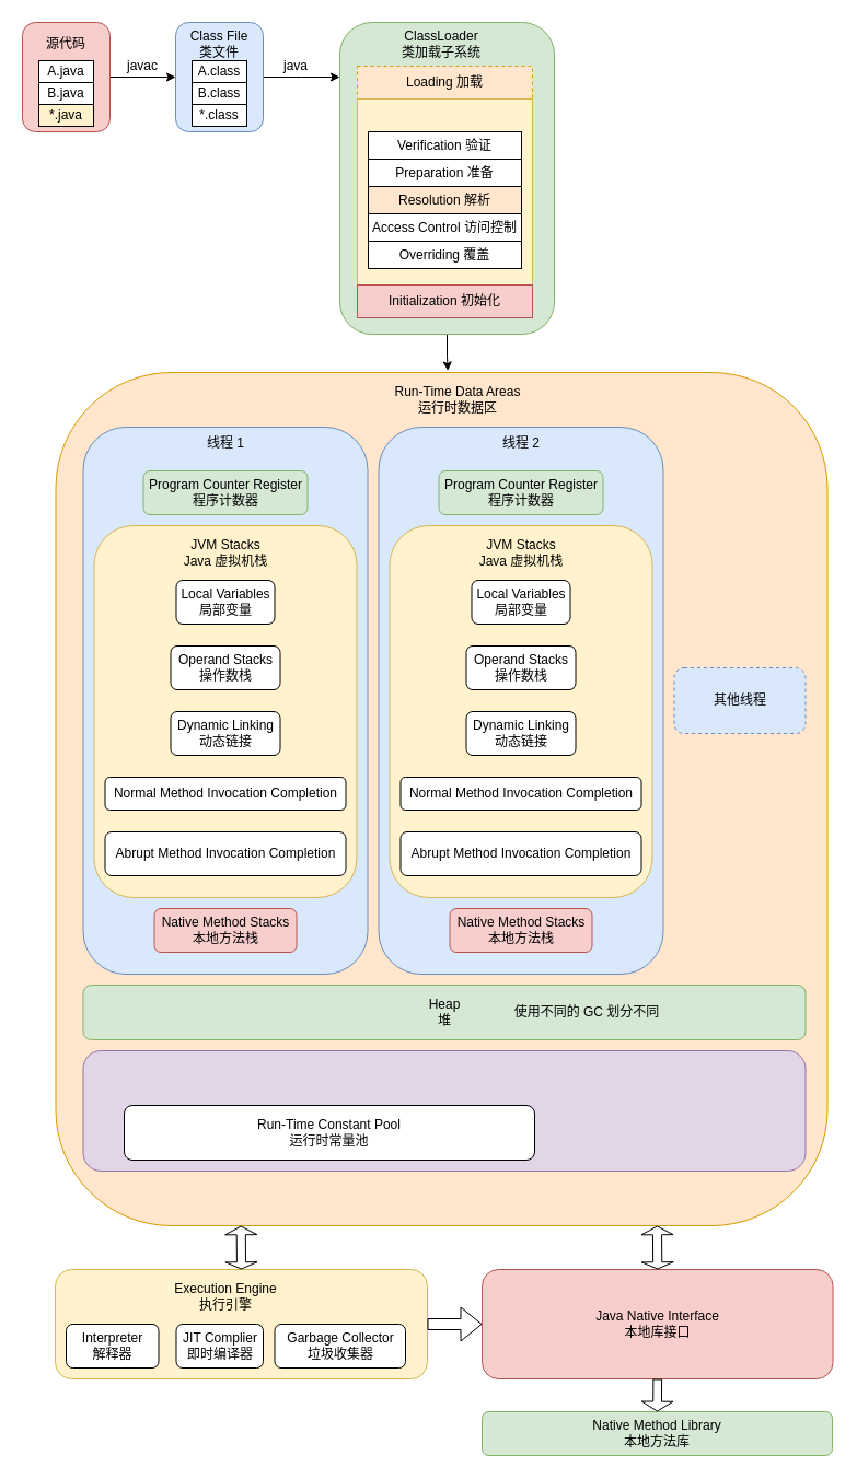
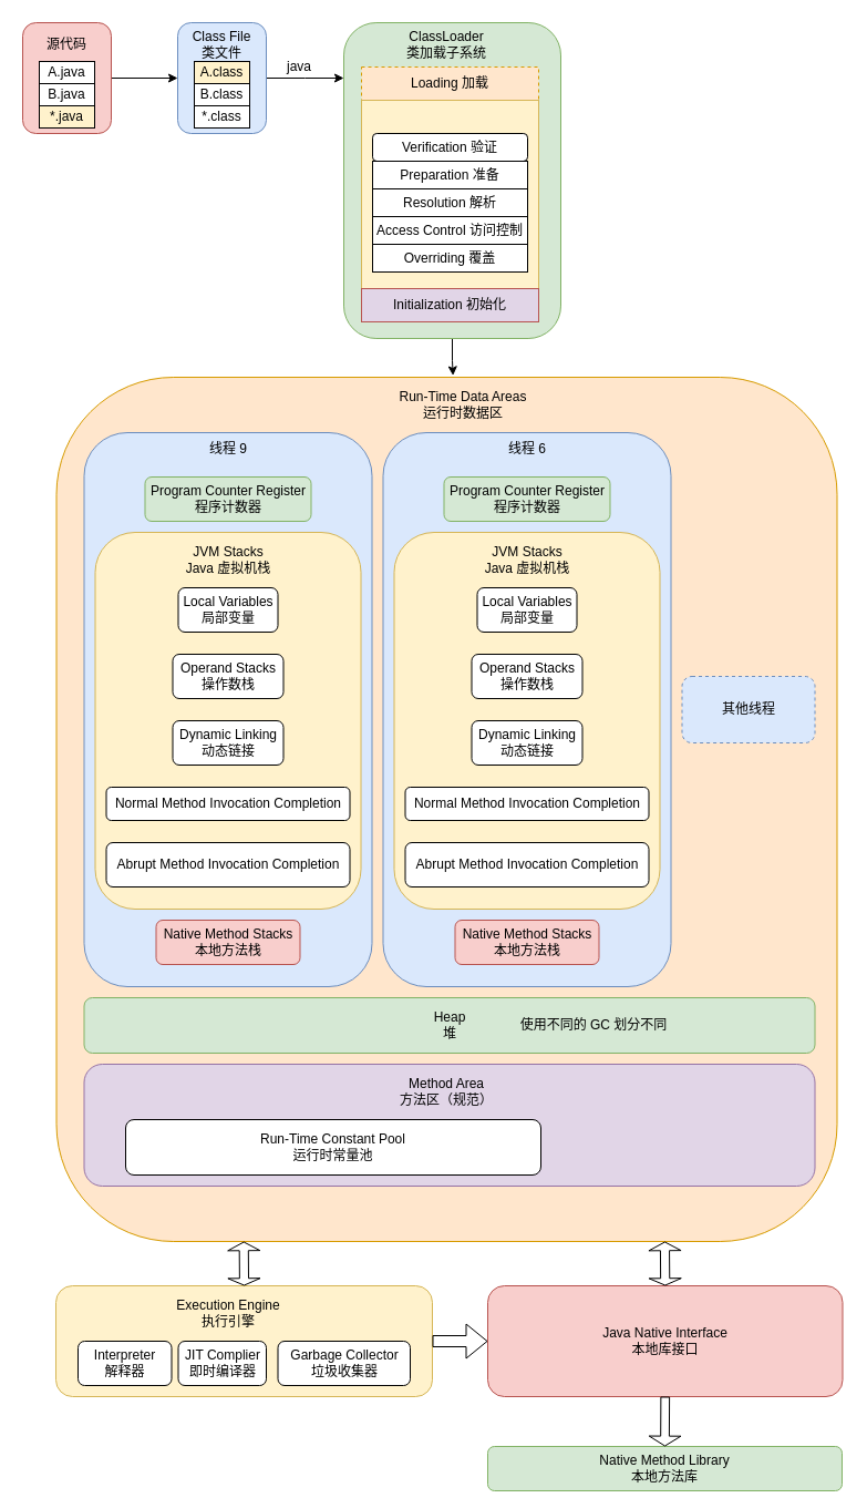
  <mxCell id="0" />
  <mxCell id="1" parent="0" />
  <mxCell id="2" value="" style="rounded=1;whiteSpace=wrap;html=1;fillColor=#ffe6cc;strokeColor=#d79b00;" parent="1" vertex="1"><mxGeometry x="50.5" y="340" width="705" height="780" as="geometry" /></mxCell>
  <mxCell id="3" value="" style="rounded=1;whiteSpace=wrap;html=1;fillColor=#dae8fc;strokeColor=#6c8ebf;" vertex="1" parent="1"><mxGeometry x="75.5" y="390" width="260" height="500" as="geometry" /></mxCell>
  <mxCell id="4" style="edgeStyle=orthogonalEdgeStyle;rounded=0;orthogonalLoop=1;jettySize=auto;html=1;" parent="1" source="5" edge="1"><mxGeometry relative="1" as="geometry"><mxPoint x="310" y="70" as="targetPoint" /></mxGeometry></mxCell>
  <mxCell id="5" value="" style="rounded=1;whiteSpace=wrap;html=1;fillColor=#dae8fc;strokeColor=#6c8ebf;" parent="1" vertex="1"><mxGeometry x="160" y="20" width="80" height="100" as="geometry" /></mxCell>
  <mxCell id="6" style="edgeStyle=orthogonalEdgeStyle;rounded=0;orthogonalLoop=1;jettySize=auto;html=1;entryX=0.508;entryY=-0.002;entryDx=0;entryDy=0;entryPerimeter=0;" edge="1" parent="1" source="7" target="2"><mxGeometry relative="1" as="geometry" /></mxCell>
  <mxCell id="7" value="" style="rounded=1;whiteSpace=wrap;html=1;fillColor=#d5e8d4;strokeColor=#82b366;" parent="1" vertex="1"><mxGeometry x="310" y="20" width="196" height="285" as="geometry" /></mxCell>
  <mxCell id="8" value="" style="rounded=1;whiteSpace=wrap;html=1;fillColor=#fff2cc;strokeColor=#d6b656;" parent="1" vertex="1"><mxGeometry x="50" y="1160" width="340" height="100" as="geometry" /></mxCell>
  <mxCell id="9" value="Java Native Interface&lt;br&gt;本地库接口" style="rounded=1;whiteSpace=wrap;html=1;fillColor=#f8cecc;strokeColor=#b85450;" parent="1" vertex="1"><mxGeometry x="440" y="1160" width="320.5" height="100" as="geometry" /></mxCell>
  <mxCell id="10" value="Class File&lt;br&gt;类文件" style="text;html=1;strokeColor=none;fillColor=none;align=center;verticalAlign=middle;whiteSpace=wrap;rounded=0;" parent="1" vertex="1"><mxGeometry x="170" y="25" width="60" height="30" as="geometry" /></mxCell>
- <mxCell id="11" value="A.class" style="rounded=0;whiteSpace=wrap;html=1;" parent="1" vertex="1"><mxGeometry x="175" y="55" width="50" height="20" as="geometry" /></mxCell>
+ <mxCell id="11" value="A.class" style="rounded=0;whiteSpace=wrap;html=1;fillColor=#fff2cc;" parent="1" vertex="1"><mxGeometry x="175" y="55" width="50" height="20" as="geometry" /></mxCell>
  <mxCell id="12" value="B.class" style="rounded=0;whiteSpace=wrap;html=1;" parent="1" vertex="1"><mxGeometry x="175" y="75" width="50" height="20" as="geometry" /></mxCell>
  <mxCell id="13" value="*.class" style="rounded=0;whiteSpace=wrap;html=1;" parent="1" vertex="1"><mxGeometry x="175" y="95" width="50" height="20" as="geometry" /></mxCell>
  <mxCell id="14" style="edgeStyle=orthogonalEdgeStyle;rounded=0;orthogonalLoop=1;jettySize=auto;html=1;entryX=0;entryY=0.5;entryDx=0;entryDy=0;" parent="1" source="15" target="5" edge="1"><mxGeometry relative="1" as="geometry" /></mxCell>
  <mxCell id="15" value="" style="rounded=1;whiteSpace=wrap;html=1;fillColor=#f8cecc;strokeColor=#b85450;" parent="1" vertex="1"><mxGeometry x="20" y="20" width="80" height="100" as="geometry" /></mxCell>
  <mxCell id="16" value="源代码" style="text;html=1;strokeColor=none;fillColor=none;align=center;verticalAlign=middle;whiteSpace=wrap;rounded=0;" parent="1" vertex="1"><mxGeometry x="30" y="25" width="60" height="30" as="geometry" /></mxCell>
  <mxCell id="17" value="A.java" style="rounded=0;whiteSpace=wrap;html=1;" parent="1" vertex="1"><mxGeometry x="35" y="55" width="50" height="20" as="geometry" /></mxCell>
  <mxCell id="18" value="B.java" style="rounded=0;whiteSpace=wrap;html=1;" parent="1" vertex="1"><mxGeometry x="35" y="75" width="50" height="20" as="geometry" /></mxCell>
  <mxCell id="19" value="*.java" style="rounded=0;whiteSpace=wrap;html=1;fillColor=#fff2cc;" parent="1" vertex="1"><mxGeometry x="35" y="95" width="50" height="20" as="geometry" /></mxCell>
- <mxCell id="20" value="javac" style="text;html=1;strokeColor=none;fillColor=none;align=center;verticalAlign=middle;whiteSpace=wrap;rounded=0;" parent="1" vertex="1"><mxGeometry x="100" y="45" width="60" height="30" as="geometry" /></mxCell>
  <mxCell id="21" value="java" style="text;html=1;strokeColor=none;fillColor=none;align=center;verticalAlign=middle;whiteSpace=wrap;rounded=0;" parent="1" vertex="1"><mxGeometry x="240" y="45" width="60" height="30" as="geometry" /></mxCell>
  <mxCell id="22" value="ClassLoader&lt;br&gt;类加载子系统" style="text;html=1;strokeColor=none;fillColor=none;align=center;verticalAlign=middle;whiteSpace=wrap;rounded=0;" parent="1" vertex="1"><mxGeometry x="363" y="25" width="80" height="30" as="geometry" /></mxCell>
  <mxCell id="23" value="Loading 加载" style="rounded=0;whiteSpace=wrap;html=1;fillColor=#ffe6cc;strokeColor=#d79b00;dashed=1;" parent="1" vertex="1"><mxGeometry x="326" y="60" width="160" height="30" as="geometry" /></mxCell>
  <mxCell id="24" value="" style="rounded=0;whiteSpace=wrap;html=1;fillColor=#fff2cc;strokeColor=#d6b656;" parent="1" vertex="1"><mxGeometry x="326" y="90" width="160" height="175" as="geometry" /></mxCell>
- <mxCell id="25" value="Initialization 初始化" style="rounded=0;whiteSpace=wrap;html=1;fillColor=#f8cecc;strokeColor=#b85450;" parent="1" vertex="1"><mxGeometry x="326" y="260" width="160" height="30" as="geometry" /></mxCell>
- <mxCell id="26" value="Verification 验证" style="rounded=0;whiteSpace=wrap;html=1;" parent="1" vertex="1"><mxGeometry x="336" y="120" width="140" height="25" as="geometry" /></mxCell>
+ <mxCell id="25" value="Initialization 初始化" style="rounded=0;whiteSpace=wrap;html=1;fillColor=#e1d5e7;strokeColor=#b85450;" parent="1" vertex="1"><mxGeometry x="326" y="260" width="160" height="30" as="geometry" /></mxCell>
+ <mxCell id="26" value="Verification 验证" style="whiteSpace=wrap;html=1;rounded=1;" parent="1" vertex="1"><mxGeometry x="336" y="120" width="140" height="25" as="geometry" /></mxCell>
  <mxCell id="27" value="Preparation 准备" style="rounded=0;whiteSpace=wrap;html=1;" parent="1" vertex="1"><mxGeometry x="336" y="145" width="140" height="25" as="geometry" /></mxCell>
- <mxCell id="28" value="Resolution 解析" style="rounded=0;whiteSpace=wrap;html=1;fillColor=#ffe6cc;" parent="1" vertex="1"><mxGeometry x="336" y="170" width="140" height="25" as="geometry" /></mxCell>
+ <mxCell id="28" value="Resolution 解析" style="rounded=0;whiteSpace=wrap;html=1;" parent="1" vertex="1"><mxGeometry x="336" y="170" width="140" height="25" as="geometry" /></mxCell>
  <mxCell id="29" value="Access Control 访问控制" style="rounded=0;whiteSpace=wrap;html=1;" parent="1" vertex="1"><mxGeometry x="336" y="195" width="140" height="25" as="geometry" /></mxCell>
  <mxCell id="30" value="Overriding 覆盖" style="rounded=0;whiteSpace=wrap;html=1;" parent="1" vertex="1"><mxGeometry x="336" y="220" width="140" height="25" as="geometry" /></mxCell>
  <mxCell id="31" value="Run-Time Data Areas&lt;br&gt;运行时数据区" style="text;html=1;strokeColor=none;fillColor=none;align=center;verticalAlign=middle;whiteSpace=wrap;rounded=0;" vertex="1" parent="1"><mxGeometry x="353" y="350" width="130" height="30" as="geometry" /></mxCell>
  <mxCell id="32" value="&lt;span style=&quot;&quot;&gt;Program Counter Register&lt;/span&gt;&lt;br style=&quot;&quot;&gt;&lt;span style=&quot;&quot;&gt;程序计数器&lt;/span&gt;" style="rounded=1;whiteSpace=wrap;html=1;fillColor=#d5e8d4;strokeColor=#82b366;" vertex="1" parent="1"><mxGeometry x="130.5" y="430" width="150" height="40" as="geometry" /></mxCell>
  <mxCell id="33" value="" style="rounded=1;whiteSpace=wrap;html=1;fillColor=#fff2cc;strokeColor=#d6b656;" vertex="1" parent="1"><mxGeometry x="85.5" y="480" width="240" height="340" as="geometry" /></mxCell>
  <mxCell id="34" value="JVM Stacks&lt;br&gt;Java 虚拟机栈" style="text;html=1;strokeColor=none;fillColor=none;align=center;verticalAlign=middle;whiteSpace=wrap;rounded=0;" vertex="1" parent="1"><mxGeometry x="160.5" y="490" width="90" height="30" as="geometry" /></mxCell>
  <mxCell id="35" value="Heap&lt;br&gt;堆" style="rounded=1;whiteSpace=wrap;html=1;fillColor=#d5e8d4;strokeColor=#82b366;" vertex="1" parent="1"><mxGeometry x="75.5" y="900" width="660" height="50" as="geometry" /></mxCell>
  <mxCell id="36" value="" style="rounded=1;whiteSpace=wrap;html=1;fillColor=#e1d5e7;strokeColor=#9673a6;" vertex="1" parent="1"><mxGeometry x="75.5" y="960" width="660" height="110" as="geometry" /></mxCell>
  <mxCell id="37" value="Run-Time Constant Pool&lt;br&gt;运行时常量池" style="rounded=1;whiteSpace=wrap;html=1;" vertex="1" parent="1"><mxGeometry x="113" y="1010" width="375" height="50" as="geometry" /></mxCell>
  <mxCell id="38" value="Native Method Stacks&lt;br&gt;本地方法栈" style="rounded=1;whiteSpace=wrap;html=1;fillColor=#f8cecc;strokeColor=#b85450;" vertex="1" parent="1"><mxGeometry x="140.5" y="830" width="130" height="40" as="geometry" /></mxCell>
  <mxCell id="39" value="Local Variables&lt;br&gt;局部变量" style="rounded=1;whiteSpace=wrap;html=1;" vertex="1" parent="1"><mxGeometry x="160.5" y="530" width="90" height="40" as="geometry" /></mxCell>
  <mxCell id="40" value="Operand Stacks&lt;br&gt;操作数栈" style="rounded=1;whiteSpace=wrap;html=1;" vertex="1" parent="1"><mxGeometry x="155.5" y="590" width="100" height="40" as="geometry" /></mxCell>
  <mxCell id="41" value="Dynamic Linking&lt;br&gt;动态链接" style="rounded=1;whiteSpace=wrap;html=1;" vertex="1" parent="1"><mxGeometry x="155.5" y="650" width="100" height="40" as="geometry" /></mxCell>
  <mxCell id="42" value="Normal Method Invocation Completion" style="rounded=1;whiteSpace=wrap;html=1;" vertex="1" parent="1"><mxGeometry x="95.5" y="710" width="220" height="30" as="geometry" /></mxCell>
  <mxCell id="43" value="Abrupt Method Invocation Completion" style="rounded=1;whiteSpace=wrap;html=1;" vertex="1" parent="1"><mxGeometry x="95.5" y="760" width="220" height="40" as="geometry" /></mxCell>
- <mxCell id="44" value="线程 1" style="text;html=1;strokeColor=none;fillColor=none;align=center;verticalAlign=middle;whiteSpace=wrap;rounded=0;" vertex="1" parent="1"><mxGeometry x="175.5" y="390" width="60" height="30" as="geometry" /></mxCell>
+ <mxCell id="44" value="线程 9" style="text;html=1;strokeColor=none;fillColor=none;align=center;verticalAlign=middle;whiteSpace=wrap;rounded=0;" vertex="1" parent="1"><mxGeometry x="175.5" y="390" width="60" height="30" as="geometry" /></mxCell>
+ <mxCell id="45" value="Method Area&lt;br&gt;方法区（规范）" style="text;html=1;strokeColor=none;fillColor=none;align=center;verticalAlign=middle;whiteSpace=wrap;rounded=0;" vertex="1" parent="1"><mxGeometry x="358" y="970" width="90" height="30" as="geometry" /></mxCell>
  <mxCell id="46" value="" style="rounded=1;whiteSpace=wrap;html=1;fillColor=#dae8fc;strokeColor=#6c8ebf;" vertex="1" parent="1"><mxGeometry x="345.5" y="390" width="260" height="500" as="geometry" /></mxCell>
  <mxCell id="47" value="&lt;span style=&quot;&quot;&gt;Program Counter Register&lt;/span&gt;&lt;br style=&quot;&quot;&gt;&lt;span style=&quot;&quot;&gt;程序计数器&lt;/span&gt;" style="rounded=1;whiteSpace=wrap;html=1;fillColor=#d5e8d4;strokeColor=#82b366;" vertex="1" parent="1"><mxGeometry x="400.5" y="430" width="150" height="40" as="geometry" /></mxCell>
  <mxCell id="48" value="" style="rounded=1;whiteSpace=wrap;html=1;fillColor=#fff2cc;strokeColor=#d6b656;" vertex="1" parent="1"><mxGeometry x="355.5" y="480" width="240" height="340" as="geometry" /></mxCell>
  <mxCell id="49" value="JVM Stacks&lt;br&gt;Java 虚拟机栈" style="text;html=1;strokeColor=none;fillColor=none;align=center;verticalAlign=middle;whiteSpace=wrap;rounded=0;" vertex="1" parent="1"><mxGeometry x="430.5" y="490" width="90" height="30" as="geometry" /></mxCell>
  <mxCell id="50" value="Native Method Stacks&lt;br&gt;本地方法栈" style="rounded=1;whiteSpace=wrap;html=1;fillColor=#f8cecc;strokeColor=#b85450;" vertex="1" parent="1"><mxGeometry x="410.5" y="830" width="130" height="40" as="geometry" /></mxCell>
  <mxCell id="51" value="Local Variables&lt;br&gt;局部变量" style="rounded=1;whiteSpace=wrap;html=1;" vertex="1" parent="1"><mxGeometry x="430.5" y="530" width="90" height="40" as="geometry" /></mxCell>
  <mxCell id="52" value="Operand Stacks&lt;br&gt;操作数栈" style="rounded=1;whiteSpace=wrap;html=1;" vertex="1" parent="1"><mxGeometry x="425.5" y="590" width="100" height="40" as="geometry" /></mxCell>
  <mxCell id="53" value="Dynamic Linking&lt;br&gt;动态链接" style="rounded=1;whiteSpace=wrap;html=1;" vertex="1" parent="1"><mxGeometry x="425.5" y="650" width="100" height="40" as="geometry" /></mxCell>
  <mxCell id="54" value="Normal Method Invocation Completion" style="rounded=1;whiteSpace=wrap;html=1;" vertex="1" parent="1"><mxGeometry x="365.5" y="710" width="220" height="30" as="geometry" /></mxCell>
  <mxCell id="55" value="Abrupt Method Invocation Completion" style="rounded=1;whiteSpace=wrap;html=1;" vertex="1" parent="1"><mxGeometry x="365.5" y="760" width="220" height="40" as="geometry" /></mxCell>
- <mxCell id="56" value="线程 2" style="text;html=1;strokeColor=none;fillColor=none;align=center;verticalAlign=middle;whiteSpace=wrap;rounded=0;" vertex="1" parent="1"><mxGeometry x="445.5" y="390" width="60" height="30" as="geometry" /></mxCell>
+ <mxCell id="56" value="线程 6" style="text;html=1;strokeColor=none;fillColor=none;align=center;verticalAlign=middle;whiteSpace=wrap;rounded=0;" vertex="1" parent="1"><mxGeometry x="445.5" y="390" width="60" height="30" as="geometry" /></mxCell>
  <mxCell id="57" value="其他线程" style="rounded=1;whiteSpace=wrap;html=1;fillColor=#dae8fc;strokeColor=#6c8ebf;dashed=1;" vertex="1" parent="1"><mxGeometry x="615.5" y="610" width="120" height="60" as="geometry" /></mxCell>
  <mxCell id="58" value="使用不同的 GC 划分不同" style="text;html=1;strokeColor=none;fillColor=none;align=center;verticalAlign=middle;whiteSpace=wrap;rounded=0;" vertex="1" parent="1"><mxGeometry x="460.5" y="910" width="149.5" height="30" as="geometry" /></mxCell>
- <mxCell id="59" value="Interpreter&lt;br&gt;解释器" style="rounded=1;whiteSpace=wrap;html=1;" vertex="1" parent="1"><mxGeometry x="60" y="1210" width="84.5" height="40" as="geometry" /></mxCell>
+ <mxCell id="59" value="Interpreter&lt;br&gt;解释器" style="rounded=1;whiteSpace=wrap;html=1;" vertex="1" parent="1"><mxGeometry x="70" y="1210" width="84.5" height="40" as="geometry" /></mxCell>
  <mxCell id="60" value="JIT Complier&lt;br&gt;即时编译器" style="rounded=1;whiteSpace=wrap;html=1;" vertex="1" parent="1"><mxGeometry x="160.5" y="1210" width="79.5" height="40" as="geometry" /></mxCell>
  <mxCell id="61" value="Garbage Collector&lt;br&gt;垃圾收集器" style="rounded=1;whiteSpace=wrap;html=1;" vertex="1" parent="1"><mxGeometry x="250.5" y="1210" width="119.5" height="40" as="geometry" /></mxCell>
  <mxCell id="62" value="Execution Engine&lt;br&gt;执行引擎" style="text;html=1;strokeColor=none;fillColor=none;align=center;verticalAlign=middle;whiteSpace=wrap;rounded=0;" vertex="1" parent="1"><mxGeometry x="150.5" y="1170" width="110" height="30" as="geometry" /></mxCell>
  <mxCell id="63" value="" style="shape=flexArrow;endArrow=classic;startArrow=classic;html=1;rounded=0;exitX=0.5;exitY=0;exitDx=0;exitDy=0;width=8.122;startSize=1.746;endSize=2.247;entryX=0.24;entryY=1;entryDx=0;entryDy=0;entryPerimeter=0;" edge="1" parent="1" source="8" target="2"><mxGeometry width="100" height="100" relative="1" as="geometry"><mxPoint x="360" y="1120" as="sourcePoint" /><mxPoint x="405" y="1120" as="targetPoint" /></mxGeometry></mxCell>
  <mxCell id="64" value="" style="shape=flexArrow;endArrow=classic;startArrow=classic;html=1;rounded=0;exitX=0.5;exitY=0;exitDx=0;exitDy=0;width=8.122;startSize=1.746;endSize=2.247;entryX=0.24;entryY=1;entryDx=0;entryDy=0;entryPerimeter=0;" edge="1" parent="1"><mxGeometry width="100" height="100" relative="1" as="geometry"><mxPoint x="600.25" y="1160" as="sourcePoint" /><mxPoint x="599.95" y="1120" as="targetPoint" /></mxGeometry></mxCell>
  <mxCell id="65" value="" style="shape=flexArrow;endArrow=classic;html=1;rounded=0;exitX=1;exitY=0.5;exitDx=0;exitDy=0;" edge="1" parent="1" source="8" target="9"><mxGeometry width="50" height="50" relative="1" as="geometry"><mxPoint x="410" y="1070" as="sourcePoint" /><mxPoint x="460" y="1020" as="targetPoint" /></mxGeometry></mxCell>
- <mxCell id="66" value="Native Method Library&lt;br&gt;本地方法库" style="rounded=1;whiteSpace=wrap;html=1;fillColor=#d5e8d4;strokeColor=#82b366;" vertex="1" parent="1"><mxGeometry x="440" y="1290" width="320" height="40" as="geometry" /></mxCell>
+ <mxCell id="66" value="Native Method Library&lt;br&gt;本地方法库" style="rounded=1;whiteSpace=wrap;html=1;fillColor=#d5e8d4;strokeColor=#82b366;" vertex="1" parent="1"><mxGeometry x="440" y="1305" width="320" height="40" as="geometry" /></mxCell>
  <mxCell id="67" value="" style="shape=flexArrow;endArrow=classic;html=1;rounded=0;exitX=0.5;exitY=1;exitDx=0;exitDy=0;entryX=0.5;entryY=0;entryDx=0;entryDy=0;width=7.719;endSize=2.625;" edge="1" parent="1" source="9" target="66"><mxGeometry width="50" height="50" relative="1" as="geometry"><mxPoint x="470" y="1130" as="sourcePoint" /><mxPoint x="520" y="1080" as="targetPoint" /></mxGeometry></mxCell>
